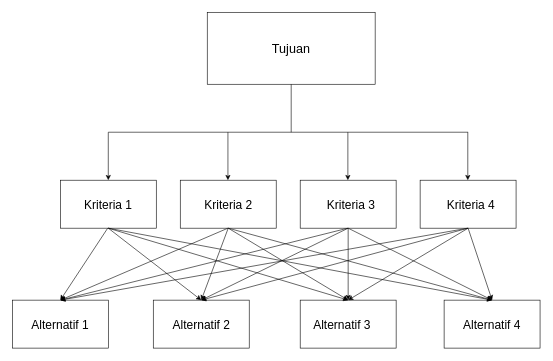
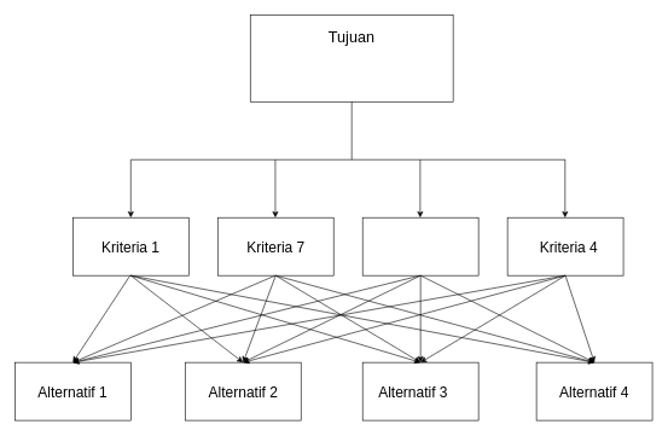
  <mxCell id="0" />
  <mxCell id="1" parent="0" />
  <mxCell id="2" value="" style="rounded=0;whiteSpace=wrap;html=1;" parent="1" vertex="1"><mxGeometry x="345" y="20" width="280" height="120" as="geometry" /></mxCell>
- <mxCell id="3" value="&lt;font style=&quot;font-size: 21px;&quot;&gt;Tujuan&lt;/font&gt;" style="text;html=1;strokeColor=none;fillColor=none;align=center;verticalAlign=middle;whiteSpace=wrap;rounded=0;" parent="1" vertex="1"><mxGeometry x="355" y="62.5" width="260" height="35" as="geometry" /></mxCell>
+ <mxCell id="3" value="&lt;font style=&quot;font-size: 21px;&quot;&gt;Tujuan&lt;/font&gt;" style="text;html=1;strokeColor=none;fillColor=none;align=center;verticalAlign=middle;whiteSpace=wrap;rounded=0;" parent="1" vertex="1"><mxGeometry x="355" y="32.5" width="260" height="35" as="geometry" /></mxCell>
  <mxCell id="4" value="" style="rounded=0;whiteSpace=wrap;html=1;" parent="1" vertex="1"><mxGeometry x="100" y="300" width="160" height="80" as="geometry" /></mxCell>
  <mxCell id="5" value="" style="rounded=0;whiteSpace=wrap;html=1;" parent="1" vertex="1"><mxGeometry x="300" y="300" width="160" height="80" as="geometry" /></mxCell>
  <mxCell id="6" value="" style="rounded=0;whiteSpace=wrap;html=1;" parent="1" vertex="1"><mxGeometry x="500" y="300" width="160" height="80" as="geometry" /></mxCell>
  <mxCell id="7" value="" style="rounded=0;whiteSpace=wrap;html=1;" parent="1" vertex="1"><mxGeometry x="700" y="300" width="160" height="80" as="geometry" /></mxCell>
  <mxCell id="8" value="&lt;font style=&quot;font-size: 20px;&quot;&gt;Kriteria 1&lt;/font&gt;" style="text;html=1;strokeColor=none;fillColor=none;align=center;verticalAlign=middle;whiteSpace=wrap;rounded=0;" parent="1" vertex="1"><mxGeometry x="135" y="320" width="90" height="40" as="geometry" /></mxCell>
- <mxCell id="9" value="&lt;font style=&quot;font-size: 20px;&quot;&gt;Kriteria 2&lt;/font&gt;" style="text;html=1;strokeColor=none;fillColor=none;align=center;verticalAlign=middle;whiteSpace=wrap;rounded=0;" parent="1" vertex="1"><mxGeometry x="337.5" y="320" width="85" height="40" as="geometry" /></mxCell>
- <mxCell id="10" value="&lt;font style=&quot;font-size: 20px;&quot;&gt;Kriteria 3&lt;/font&gt;" style="text;html=1;strokeColor=none;fillColor=none;align=center;verticalAlign=middle;whiteSpace=wrap;rounded=0;" parent="1" vertex="1"><mxGeometry x="540" y="320" width="90" height="40" as="geometry" /></mxCell>
+ <mxCell id="9" value="&lt;font style=&quot;font-size: 20px;&quot;&gt;Kriteria 7&lt;/font&gt;" style="text;html=1;strokeColor=none;fillColor=none;align=center;verticalAlign=middle;whiteSpace=wrap;rounded=0;" parent="1" vertex="1"><mxGeometry x="337.5" y="320" width="85" height="40" as="geometry" /></mxCell>
  <mxCell id="11" value="&lt;font style=&quot;font-size: 20px;&quot;&gt;Kriteria 4&lt;/font&gt;" style="text;html=1;strokeColor=none;fillColor=none;align=center;verticalAlign=middle;whiteSpace=wrap;rounded=0;" parent="1" vertex="1"><mxGeometry x="740" y="320" width="90" height="40" as="geometry" /></mxCell>
  <mxCell id="12" value="" style="rounded=0;whiteSpace=wrap;html=1;" parent="1" vertex="1"><mxGeometry x="20" y="500" width="160" height="80" as="geometry" /></mxCell>
  <mxCell id="13" value="" style="rounded=0;whiteSpace=wrap;html=1;" parent="1" vertex="1"><mxGeometry x="255" y="500" width="160" height="80" as="geometry" /></mxCell>
  <mxCell id="14" value="" style="rounded=0;whiteSpace=wrap;html=1;" parent="1" vertex="1"><mxGeometry x="500" y="500" width="160" height="80" as="geometry" /></mxCell>
  <mxCell id="15" value="" style="rounded=0;whiteSpace=wrap;html=1;" parent="1" vertex="1"><mxGeometry x="740" y="500" width="160" height="80" as="geometry" /></mxCell>
  <mxCell id="16" value="&lt;font style=&quot;font-size: 20px;&quot;&gt;Alternatif 1&lt;/font&gt;" style="text;html=1;strokeColor=none;fillColor=none;align=center;verticalAlign=middle;whiteSpace=wrap;rounded=0;" parent="1" vertex="1"><mxGeometry x="50" y="520" width="100" height="40" as="geometry" /></mxCell>
  <mxCell id="17" value="&lt;font style=&quot;font-size: 20px;&quot;&gt;Alternatif 2&lt;/font&gt;" style="text;html=1;strokeColor=none;fillColor=none;align=center;verticalAlign=middle;whiteSpace=wrap;rounded=0;" parent="1" vertex="1"><mxGeometry x="277.5" y="517.5" width="115" height="45" as="geometry" /></mxCell>
  <mxCell id="18" value="&lt;span style=&quot;font-size: 20px;&quot;&gt;Alternatif 3&lt;/span&gt;" style="text;html=1;strokeColor=none;fillColor=none;align=center;verticalAlign=middle;whiteSpace=wrap;rounded=0;" parent="1" vertex="1"><mxGeometry x="510" y="525" width="120" height="30" as="geometry" /></mxCell>
  <mxCell id="19" value="&lt;span style=&quot;font-size: 20px;&quot;&gt;Alternatif 4&lt;/span&gt;" style="text;html=1;strokeColor=none;fillColor=none;align=center;verticalAlign=middle;whiteSpace=wrap;rounded=0;" parent="1" vertex="1"><mxGeometry x="755" y="525" width="130" height="30" as="geometry" /></mxCell>
  <mxCell id="20" value="" style="endArrow=none;html=1;rounded=0;fontSize=15;" parent="1" edge="1"><mxGeometry width="50" height="50" relative="1" as="geometry"><mxPoint x="180" y="220" as="sourcePoint" /><mxPoint x="780" y="220" as="targetPoint" /></mxGeometry></mxCell>
  <mxCell id="21" value="" style="endArrow=none;html=1;rounded=0;fontSize=15;exitX=0.5;exitY=1;exitDx=0;exitDy=0;" parent="1" source="2" edge="1"><mxGeometry width="50" height="50" relative="1" as="geometry"><mxPoint x="420" y="410" as="sourcePoint" /><mxPoint x="485" y="220" as="targetPoint" /></mxGeometry></mxCell>
  <mxCell id="22" value="" style="endArrow=classic;html=1;rounded=0;fontSize=20;entryX=0.5;entryY=0;entryDx=0;entryDy=0;" edge="1" parent="1" target="4"><mxGeometry width="50" height="50" relative="1" as="geometry"><mxPoint x="180" y="220" as="sourcePoint" /><mxPoint x="380" y="260" as="targetPoint" /></mxGeometry></mxCell>
  <mxCell id="23" value="" style="endArrow=classic;html=1;rounded=0;fontSize=20;entryX=0.5;entryY=0;entryDx=0;entryDy=0;" edge="1" parent="1"><mxGeometry width="50" height="50" relative="1" as="geometry"><mxPoint x="379.5" y="220" as="sourcePoint" /><mxPoint x="379.5" y="300" as="targetPoint" /></mxGeometry></mxCell>
  <mxCell id="24" value="" style="endArrow=classic;html=1;rounded=0;fontSize=20;entryX=0.5;entryY=0;entryDx=0;entryDy=0;" edge="1" parent="1"><mxGeometry width="50" height="50" relative="1" as="geometry"><mxPoint x="579.5" y="220" as="sourcePoint" /><mxPoint x="579.5" y="300" as="targetPoint" /></mxGeometry></mxCell>
  <mxCell id="25" value="" style="endArrow=classic;html=1;rounded=0;fontSize=20;entryX=0.5;entryY=0;entryDx=0;entryDy=0;" edge="1" parent="1"><mxGeometry width="50" height="50" relative="1" as="geometry"><mxPoint x="779.5" y="220" as="sourcePoint" /><mxPoint x="779.5" y="300" as="targetPoint" /></mxGeometry></mxCell>
  <mxCell id="26" value="" style="endArrow=classic;html=1;rounded=0;fontSize=20;entryX=0.5;entryY=0;entryDx=0;entryDy=0;" edge="1" parent="1" target="12"><mxGeometry width="50" height="50" relative="1" as="geometry"><mxPoint x="179" y="380" as="sourcePoint" /><mxPoint x="179" y="460" as="targetPoint" /></mxGeometry></mxCell>
  <mxCell id="27" value="" style="endArrow=classic;html=1;rounded=0;fontSize=20;entryX=0.5;entryY=0;entryDx=0;entryDy=0;" edge="1" parent="1" target="12"><mxGeometry width="50" height="50" relative="1" as="geometry"><mxPoint x="379.5" y="380" as="sourcePoint" /><mxPoint x="379.5" y="460" as="targetPoint" /></mxGeometry></mxCell>
  <mxCell id="28" value="" style="endArrow=classic;html=1;rounded=0;fontSize=20;entryX=0.5;entryY=0;entryDx=0;entryDy=0;" edge="1" parent="1" target="12"><mxGeometry width="50" height="50" relative="1" as="geometry"><mxPoint x="579.5" y="380" as="sourcePoint" /><mxPoint x="579.5" y="460" as="targetPoint" /></mxGeometry></mxCell>
  <mxCell id="29" value="" style="endArrow=classic;html=1;rounded=0;fontSize=20;entryX=0.5;entryY=0;entryDx=0;entryDy=0;" edge="1" parent="1" target="12"><mxGeometry width="50" height="50" relative="1" as="geometry"><mxPoint x="779.5" y="380" as="sourcePoint" /><mxPoint x="300" y="500" as="targetPoint" /></mxGeometry></mxCell>
  <mxCell id="30" value="" style="endArrow=classic;html=1;rounded=0;fontSize=20;entryX=0.5;entryY=0;entryDx=0;entryDy=0;exitX=0.5;exitY=1;exitDx=0;exitDy=0;" edge="1" parent="1" source="4" target="13"><mxGeometry width="50" height="50" relative="1" as="geometry"><mxPoint x="389.5" y="390" as="sourcePoint" /><mxPoint x="110" y="510" as="targetPoint" /></mxGeometry></mxCell>
  <mxCell id="31" value="" style="endArrow=classic;html=1;rounded=0;fontSize=20;entryX=0.5;entryY=0;entryDx=0;entryDy=0;exitX=0.5;exitY=1;exitDx=0;exitDy=0;" edge="1" parent="1" source="5" target="13"><mxGeometry width="50" height="50" relative="1" as="geometry"><mxPoint x="389.5" y="390" as="sourcePoint" /><mxPoint x="110" y="510" as="targetPoint" /></mxGeometry></mxCell>
  <mxCell id="32" value="" style="endArrow=classic;html=1;rounded=0;fontSize=20;entryX=0.5;entryY=0;entryDx=0;entryDy=0;" edge="1" parent="1" target="13"><mxGeometry width="50" height="50" relative="1" as="geometry"><mxPoint x="580" y="380" as="sourcePoint" /><mxPoint x="110" y="510" as="targetPoint" /></mxGeometry></mxCell>
  <mxCell id="33" value="" style="endArrow=classic;html=1;rounded=0;fontSize=20;entryX=0.5;entryY=0;entryDx=0;entryDy=0;exitX=0.5;exitY=1;exitDx=0;exitDy=0;" edge="1" parent="1" source="7" target="13"><mxGeometry width="50" height="50" relative="1" as="geometry"><mxPoint x="789.5" y="390" as="sourcePoint" /><mxPoint x="110" y="510" as="targetPoint" /></mxGeometry></mxCell>
  <mxCell id="34" value="" style="endArrow=classic;html=1;rounded=0;fontSize=20;entryX=0.5;entryY=0;entryDx=0;entryDy=0;exitX=0.5;exitY=1;exitDx=0;exitDy=0;" edge="1" parent="1" source="4" target="14"><mxGeometry width="50" height="50" relative="1" as="geometry"><mxPoint x="190" y="390" as="sourcePoint" /><mxPoint x="345" y="510" as="targetPoint" /></mxGeometry></mxCell>
  <mxCell id="35" value="" style="endArrow=classic;html=1;rounded=0;fontSize=20;entryX=0.5;entryY=0;entryDx=0;entryDy=0;exitX=0.5;exitY=1;exitDx=0;exitDy=0;" edge="1" parent="1" source="5" target="14"><mxGeometry width="50" height="50" relative="1" as="geometry"><mxPoint x="390" y="390" as="sourcePoint" /><mxPoint x="345" y="510" as="targetPoint" /></mxGeometry></mxCell>
  <mxCell id="36" value="" style="endArrow=classic;html=1;rounded=0;fontSize=20;exitX=0.5;exitY=1;exitDx=0;exitDy=0;" edge="1" parent="1" source="6" target="14"><mxGeometry width="50" height="50" relative="1" as="geometry"><mxPoint x="590" y="390" as="sourcePoint" /><mxPoint x="345" y="510" as="targetPoint" /></mxGeometry></mxCell>
  <mxCell id="37" value="" style="endArrow=classic;html=1;rounded=0;fontSize=20;entryX=0.5;entryY=0;entryDx=0;entryDy=0;exitX=0.5;exitY=1;exitDx=0;exitDy=0;" edge="1" parent="1" source="7" target="14"><mxGeometry width="50" height="50" relative="1" as="geometry"><mxPoint x="790" y="390" as="sourcePoint" /><mxPoint x="345" y="510" as="targetPoint" /></mxGeometry></mxCell>
  <mxCell id="38" value="" style="endArrow=classic;html=1;rounded=0;fontSize=20;entryX=0.5;entryY=0;entryDx=0;entryDy=0;exitX=0.5;exitY=1;exitDx=0;exitDy=0;" edge="1" parent="1" source="4" target="15"><mxGeometry width="50" height="50" relative="1" as="geometry"><mxPoint x="190" y="390" as="sourcePoint" /><mxPoint x="345" y="510" as="targetPoint" /></mxGeometry></mxCell>
  <mxCell id="39" value="" style="endArrow=classic;html=1;rounded=0;fontSize=20;entryX=0.5;entryY=0;entryDx=0;entryDy=0;exitX=0.5;exitY=1;exitDx=0;exitDy=0;" edge="1" parent="1" source="5" target="15"><mxGeometry width="50" height="50" relative="1" as="geometry"><mxPoint x="390" y="390" as="sourcePoint" /><mxPoint x="590" y="510" as="targetPoint" /></mxGeometry></mxCell>
  <mxCell id="40" value="" style="endArrow=classic;html=1;rounded=0;fontSize=20;exitX=0.5;exitY=1;exitDx=0;exitDy=0;entryX=0.5;entryY=0;entryDx=0;entryDy=0;" edge="1" parent="1" source="6" target="15"><mxGeometry width="50" height="50" relative="1" as="geometry"><mxPoint x="590" y="390" as="sourcePoint" /><mxPoint x="590" y="510" as="targetPoint" /></mxGeometry></mxCell>
  <mxCell id="41" value="" style="endArrow=classic;html=1;rounded=0;fontSize=20;entryX=0.5;entryY=0;entryDx=0;entryDy=0;exitX=0.5;exitY=1;exitDx=0;exitDy=0;" edge="1" parent="1" source="7" target="15"><mxGeometry width="50" height="50" relative="1" as="geometry"><mxPoint x="780" y="420" as="sourcePoint" /><mxPoint x="590" y="510" as="targetPoint" /></mxGeometry></mxCell>
